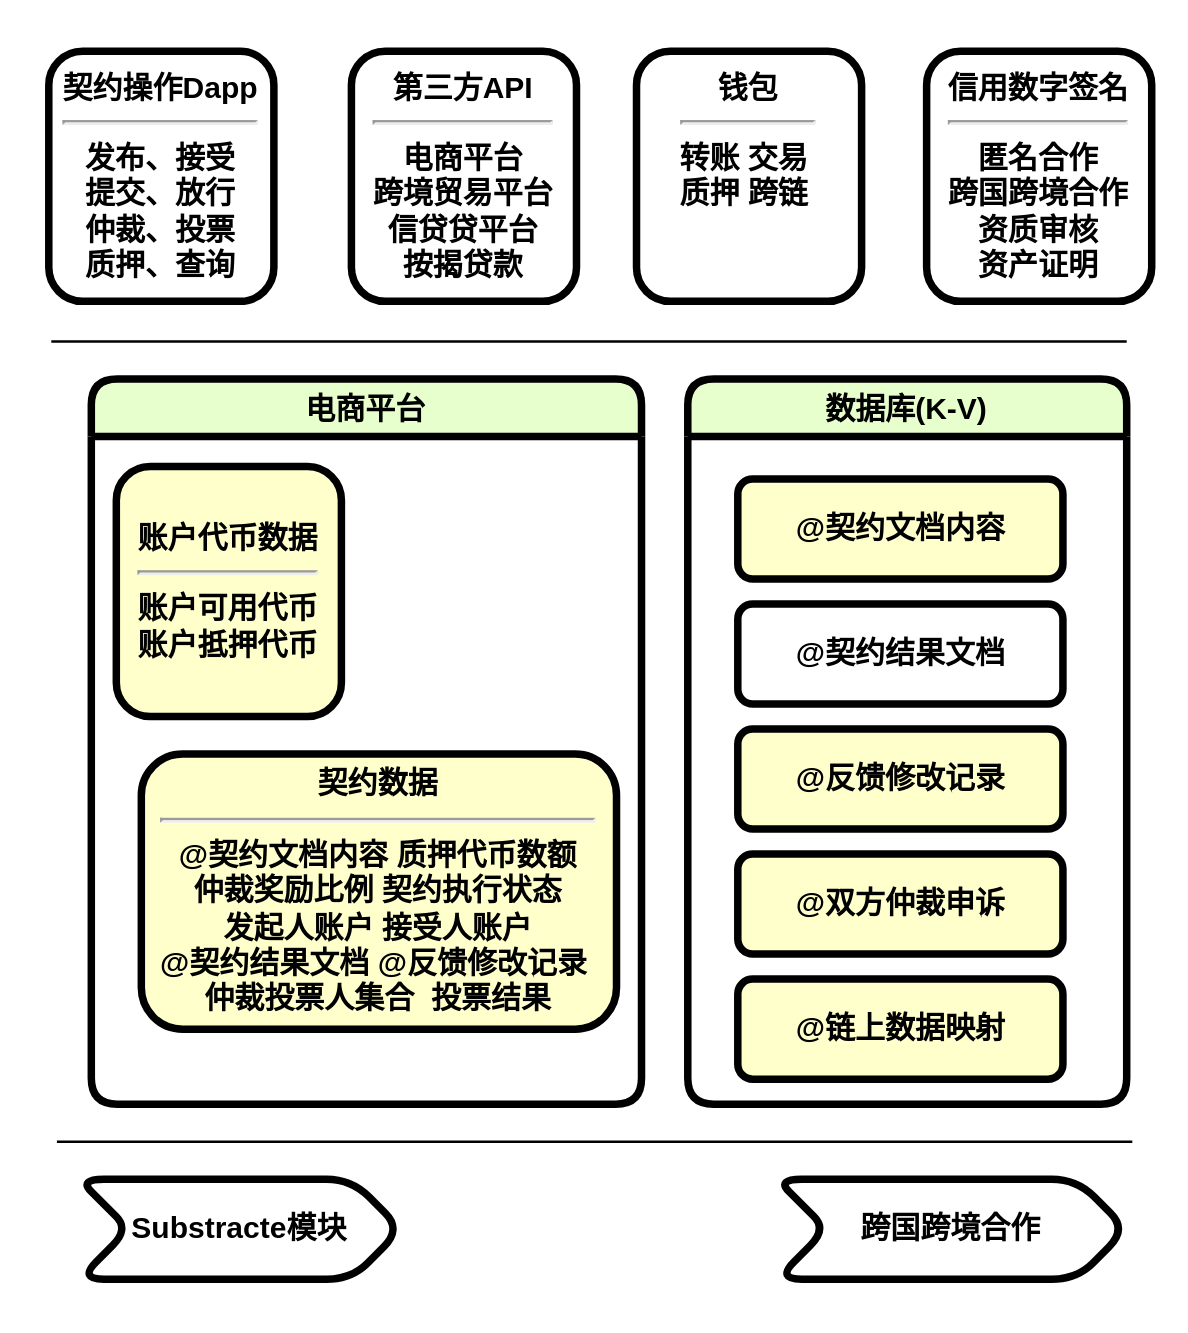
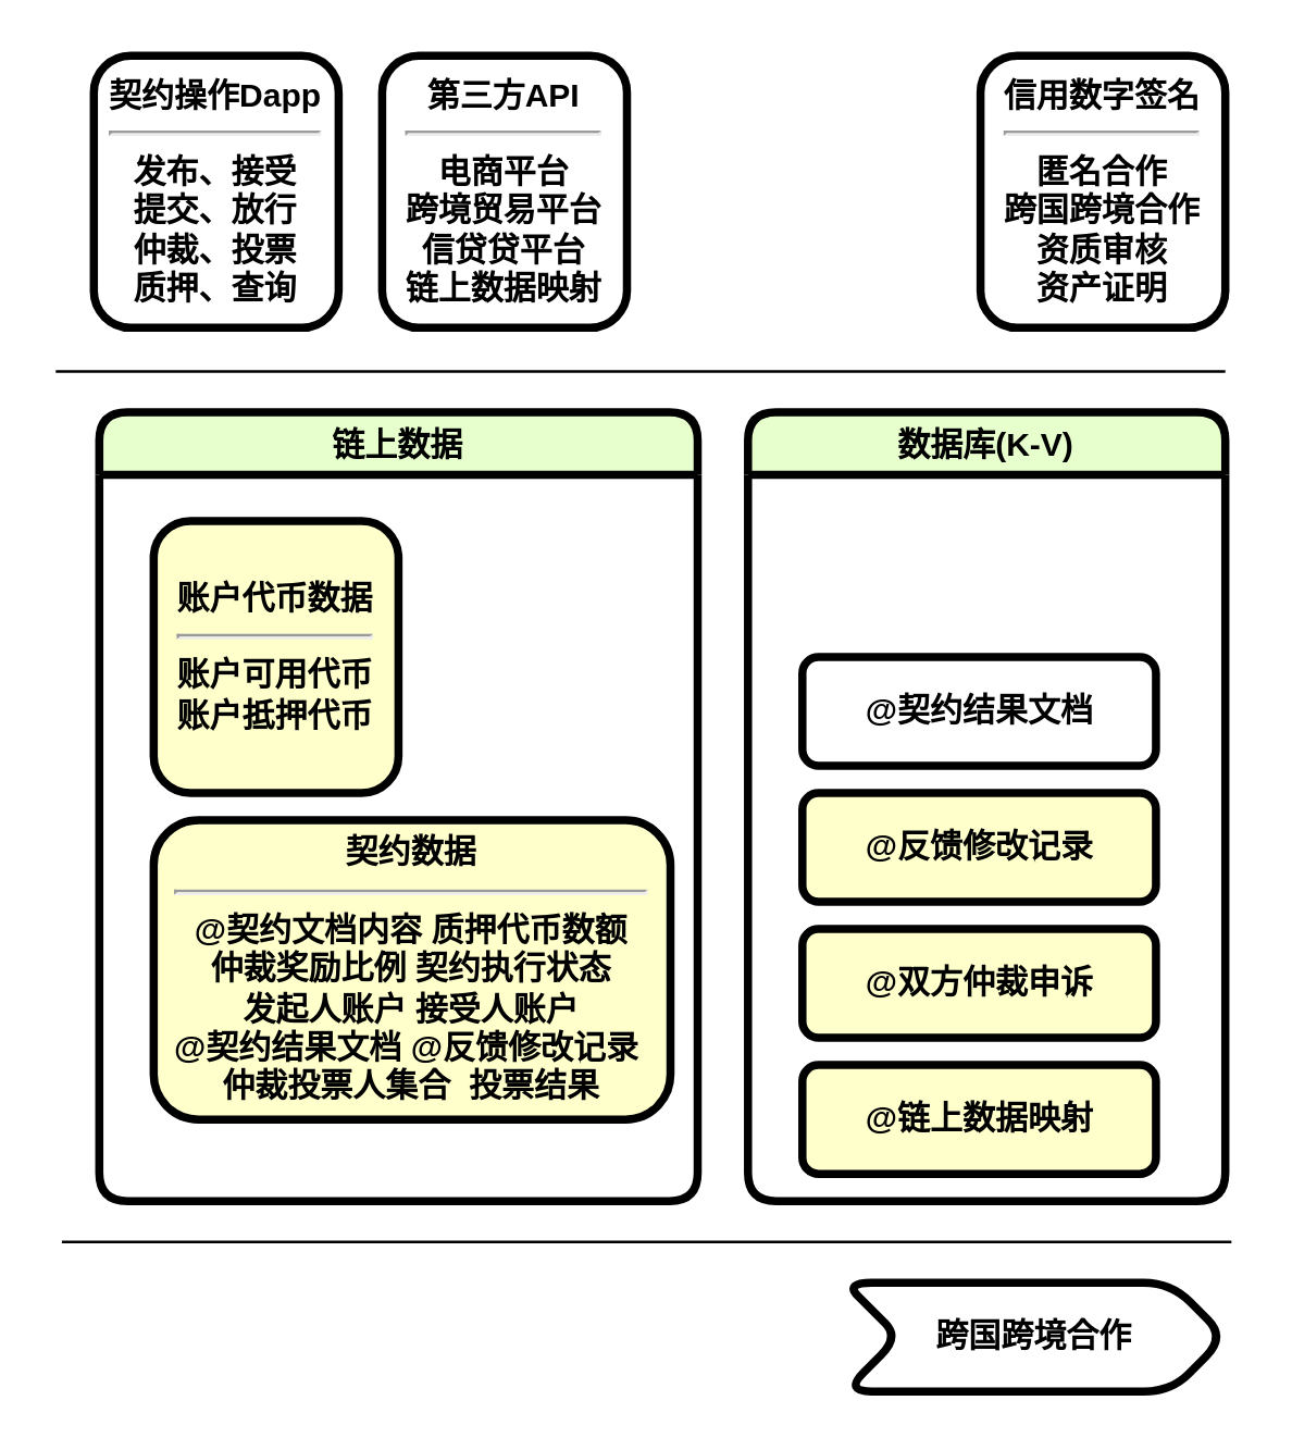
  <mxCell id="0" />
  <mxCell id="1" parent="0" />
- <mxCell id="2" value="电商平台" style="swimlane;rounded=1;strokeWidth=3;fillColor=#E6FFCC;" parent="1" vertex="1"><mxGeometry x="36" y="151" width="220" height="290" as="geometry"><mxRectangle x="106" y="180" width="80" height="23" as="alternateBounds" /></mxGeometry></mxCell>
- <mxCell id="3" value="账户代币数据&lt;br&gt;&lt;hr&gt;账户可用代币&lt;br&gt;账户抵押代币" style="whiteSpace=wrap;html=1;rounded=1;fontStyle=1;strokeWidth=3;fillColor=#FFFFCC;" parent="2" vertex="1"><mxGeometry x="10" y="35" width="90" height="100" as="geometry" /></mxCell>
+ <mxCell id="2" value="链上数据" style="swimlane;rounded=1;strokeWidth=3;fillColor=#E6FFCC;" parent="1" vertex="1"><mxGeometry x="36" y="151" width="220" height="290" as="geometry"><mxRectangle x="106" y="180" width="80" height="23" as="alternateBounds" /></mxGeometry></mxCell>
+ <mxCell id="3" value="账户代币数据&lt;br&gt;&lt;hr&gt;账户可用代币&lt;br&gt;账户抵押代币" style="whiteSpace=wrap;html=1;rounded=1;fontStyle=1;strokeWidth=3;fillColor=#FFFFCC;" parent="2" vertex="1"><mxGeometry x="20" y="40" width="90" height="100" as="geometry" /></mxCell>
  <mxCell id="4" value="契约数据&lt;br&gt;&lt;hr&gt;@契约文档内容 质押代币数额&lt;br&gt;仲裁奖励比例 契约执行状态&lt;br&gt;发起人账户 接受人账户&lt;br&gt;@契约结果文档 @反馈修改记录&amp;nbsp;&lt;br&gt;仲裁投票人集合&amp;nbsp; 投票结果" style="whiteSpace=wrap;html=1;rounded=1;fontStyle=1;strokeWidth=3;fillColor=#FFFFCC;" parent="2" vertex="1"><mxGeometry x="20" y="150" width="190" height="110" as="geometry" /></mxCell>
  <mxCell id="5" value="数据库(K-V)" style="swimlane;rounded=1;strokeWidth=3;fillColor=#E6FFCC;" parent="1" vertex="1"><mxGeometry x="274.5" y="151" width="175.5" height="290" as="geometry"><mxRectangle x="344.5" y="180" width="100" height="23" as="alternateBounds" /></mxGeometry></mxCell>
  <mxCell id="6" value="@契约结果文档&lt;br&gt;" style="whiteSpace=wrap;html=1;rounded=1;fontStyle=1;strokeWidth=3;fillColor=#ffffff;" parent="5" vertex="1"><mxGeometry x="20" y="90" width="130" height="40" as="geometry" /></mxCell>
- <mxCell id="7" value="@契约文档内容&lt;br&gt;" style="whiteSpace=wrap;html=1;rounded=1;fontStyle=1;strokeWidth=3;fillColor=#FFFFCC;" parent="5" vertex="1"><mxGeometry x="20" y="40" width="130" height="40" as="geometry" /></mxCell>
  <mxCell id="8" value="@反馈修改记录&lt;br&gt;" style="whiteSpace=wrap;html=1;rounded=1;fontStyle=1;strokeWidth=3;fillColor=#FFFFCC;" parent="5" vertex="1"><mxGeometry x="20" y="140" width="130" height="40" as="geometry" /></mxCell>
  <mxCell id="9" value="@双方仲裁申诉" style="whiteSpace=wrap;html=1;rounded=1;fontStyle=1;strokeWidth=3;fillColor=#FFFFCC;" parent="5" vertex="1"><mxGeometry x="20" y="190" width="130" height="40" as="geometry" /></mxCell>
  <mxCell id="10" value="@链上数据映射" style="whiteSpace=wrap;html=1;rounded=1;fontStyle=1;strokeWidth=3;fillColor=#FFFFCC;" parent="5" vertex="1"><mxGeometry x="20" y="240" width="130" height="40" as="geometry" /></mxCell>
- <mxCell id="11" value="契约操作Dapp&lt;br&gt;&lt;hr&gt;发布、接受&lt;br&gt;提交、放行&lt;br&gt;仲裁、投票&lt;br&gt;质押、查询" style="whiteSpace=wrap;html=1;rounded=1;fontStyle=1;strokeWidth=3;" parent="1" vertex="1"><mxGeometry x="19" y="20" width="90" height="100" as="geometry" /></mxCell>
- <mxCell id="12" value="第三方API&lt;br&gt;&lt;hr&gt;&lt;div style=&quot;text-align: left&quot;&gt;&lt;/div&gt;电商平台&lt;br&gt;跨境贸易平台&lt;br&gt;信贷贷平台&lt;br&gt;按揭贷款" style="whiteSpace=wrap;html=1;rounded=1;fontStyle=1;strokeWidth=3;fillColor=#ffffff;strokeColor=#000000;fontColor=#000000;" parent="1" vertex="1"><mxGeometry x="140" y="20" width="90" height="100" as="geometry" /></mxCell>
- <mxCell id="13" value="钱包&lt;br&gt;&lt;hr&gt;转账 交易&amp;nbsp;&lt;br&gt;质押 跨链&amp;nbsp;&lt;br&gt;&lt;br&gt;&lt;br&gt;" style="whiteSpace=wrap;html=1;rounded=1;fontStyle=1;strokeWidth=3;fillColor=#ffffff;strokeColor=#000000;fontColor=#000000;" parent="1" vertex="1"><mxGeometry x="254" y="20" width="90" height="100" as="geometry" /></mxCell>
- <mxCell id="14" value="信用数字签名&lt;br&gt;&lt;hr&gt;匿名合作&lt;br&gt;跨国跨境合作&lt;br&gt;资质审核&lt;br&gt;资产证明" style="whiteSpace=wrap;html=1;rounded=1;fontStyle=1;strokeWidth=3;fillColor=#ffffff;strokeColor=#000000;fontColor=#000000;" parent="1" vertex="1"><mxGeometry x="370" y="20" width="90" height="100" as="geometry" /></mxCell>
- <mxCell id="15" value="Substracte模块" style="shape=step;perimeter=stepPerimeter;whiteSpace=wrap;html=1;fixedSize=1;rounded=1;fontStyle=1;strokeWidth=3;" parent="1" vertex="1"><mxGeometry x="31" y="471" width="129" height="40" as="geometry" /></mxCell>
+ <mxCell id="11" value="契约操作Dapp&lt;br&gt;&lt;hr&gt;发布、接受&lt;br&gt;提交、放行&lt;br&gt;仲裁、投票&lt;br&gt;质押、查询" style="whiteSpace=wrap;html=1;rounded=1;fontStyle=1;strokeWidth=3;" parent="1" vertex="1"><mxGeometry x="34" y="20" width="90" height="100" as="geometry" /></mxCell>
+ <mxCell id="12" value="第三方API&lt;br&gt;&lt;hr&gt;&lt;div style=&quot;text-align: left&quot;&gt;&lt;/div&gt;电商平台&lt;br&gt;跨境贸易平台&lt;br&gt;信贷贷平台&lt;br&gt;链上数据映射" style="whiteSpace=wrap;html=1;rounded=1;fontStyle=1;strokeWidth=3;fillColor=#ffffff;strokeColor=#000000;fontColor=#000000;" parent="1" vertex="1"><mxGeometry x="140" y="20" width="90" height="100" as="geometry" /></mxCell>
+ <mxCell id="14" value="信用数字签名&lt;br&gt;&lt;hr&gt;匿名合作&lt;br&gt;跨国跨境合作&lt;br&gt;资质审核&lt;br&gt;资产证明" style="whiteSpace=wrap;html=1;rounded=1;fontStyle=1;strokeWidth=3;fillColor=#ffffff;strokeColor=#000000;fontColor=#000000;" parent="1" vertex="1"><mxGeometry x="360" y="20" width="90" height="100" as="geometry" /></mxCell>
  <mxCell id="16" value="跨国跨境合作" style="shape=step;perimeter=stepPerimeter;whiteSpace=wrap;html=1;fixedSize=1;rounded=1;fontStyle=1;strokeWidth=3;" parent="1" vertex="1"><mxGeometry x="310" y="471" width="140" height="40" as="geometry" /></mxCell>
  <mxCell id="17" value="" style="line;strokeWidth=1;html=1;rounded=1;" parent="1" vertex="1"><mxGeometry x="20" y="131" width="430" height="10" as="geometry" /></mxCell>
  <mxCell id="18" value="" style="line;strokeWidth=1;html=1;rounded=1;" parent="1" vertex="1"><mxGeometry x="22.25" y="451" width="430" height="10" as="geometry" /></mxCell>
